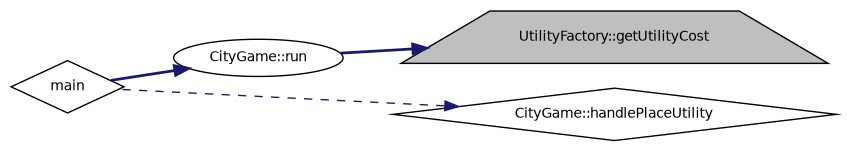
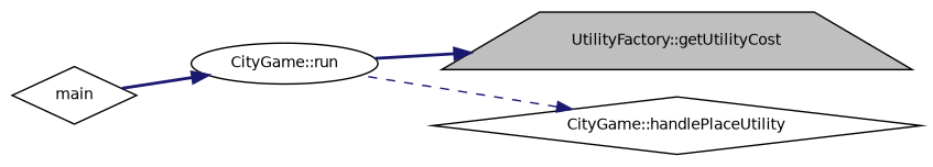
  digraph {
    rankdir=RL
    node [color=black fillcolor=white fontname=Helvetica fontsize=10 shape=diamond style=filled]
    edge [color=midnightblue dir=back fontname=Helvetica fontsize=10 labelfontname=Helvetica labelfontsize=10 style=bold]
    n1 [fillcolor=grey75 fontcolor=black height=0.2 label="UtilityFactory::getUtilityCost" shape=trapezium width=0.4]
    n2 [height=0.2 label="CityGame::run" shape=ellipse width=0.4]
    n3 [height=0.2 label="CityGame::handlePlaceUtility" width=0.4]
    n4 [height=0.2 label=main width=0.4]
    n1 -> n2
    n2 -> n4
-   n3 -> n4 [style=dashed]
+   n3 -> n2 [style=dashed]
  }
